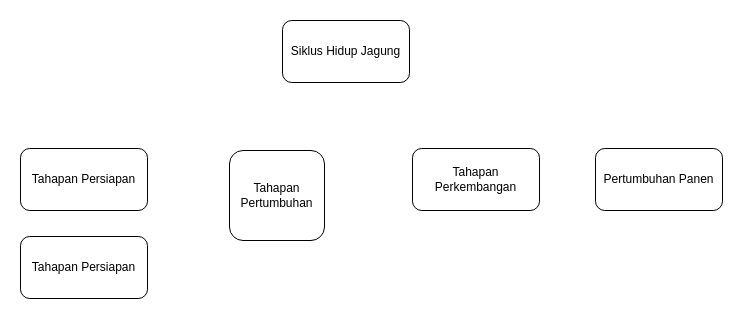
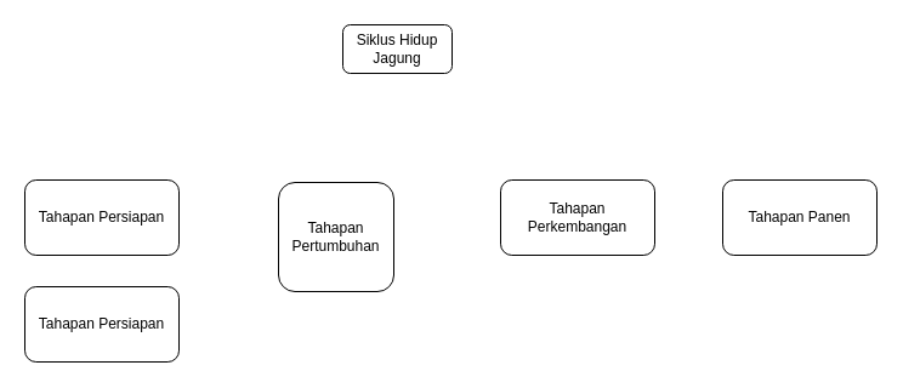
  <mxCell id="0" />
  <mxCell id="1" parent="0" />
- <mxCell id="2" value="Siklus Hidup Jagung" style="rounded=1;whiteSpace=wrap;html=1;" vertex="1" parent="1"><mxGeometry x="282" y="20" width="127" height="62" as="geometry" /></mxCell>
+ <mxCell id="2" value="Siklus Hidup Jagung" style="rounded=1;whiteSpace=wrap;html=1;" vertex="1" parent="1"><mxGeometry x="282" y="20" width="90" height="40" as="geometry" /></mxCell>
  <mxCell id="3" value="Tahapan Persiapan" style="rounded=1;whiteSpace=wrap;html=1;" vertex="1" parent="1"><mxGeometry x="20" y="148" width="127" height="62" as="geometry" /></mxCell>
  <mxCell id="4" value="Tahapan Pertumbuhan" style="rounded=1;whiteSpace=wrap;html=1;" vertex="1" parent="1"><mxGeometry x="229" y="150" width="95" height="90" as="geometry" /></mxCell>
  <mxCell id="5" value="Tahapan Perkembangan" style="rounded=1;whiteSpace=wrap;html=1;" vertex="1" parent="1"><mxGeometry x="412" y="148" width="127" height="62" as="geometry" /></mxCell>
- <mxCell id="6" value="Pertumbuhan Panen" style="rounded=1;whiteSpace=wrap;html=1;" vertex="1" parent="1"><mxGeometry x="595" y="148" width="127" height="62" as="geometry" /></mxCell>
+ <mxCell id="6" value="Tahapan Panen" style="rounded=1;whiteSpace=wrap;html=1;" vertex="1" parent="1"><mxGeometry x="595" y="148" width="127" height="62" as="geometry" /></mxCell>
  <mxCell id="7" value="Tahapan Persiapan" style="rounded=1;whiteSpace=wrap;html=1;" vertex="1" parent="1"><mxGeometry x="20" y="236" width="127" height="62" as="geometry" /></mxCell>
